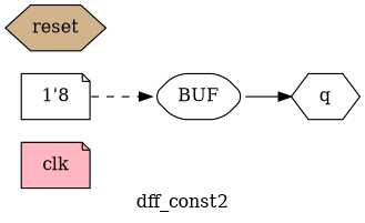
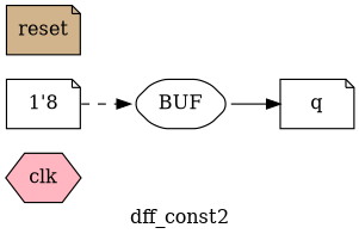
  digraph {
    label=dff_const2
    rankdir=LR
    remincross=true
    node [color=black fillcolor=white fontcolor=black shape=hexagon style=filled]
    edge [color=black fontcolor=black headport=w tailport=e]
-   n1 [fillcolor=lightpink label=clk shape=note]
-   n2 [label=q]
-   n3 [fillcolor=tan label=reset]
+   n1 [fillcolor=lightpink label=clk]
+   n2 [label=q shape=note]
+   n3 [fillcolor=tan label=reset shape=note]
    n4 [label="1'8" shape=note color="" fontcolor=""]
    n5 [label=BUF style="rounded,filled" color="" fontcolor=""]
    n4 -> n5 [style=dashed]
    n5 -> n2 [style=solid]
  }
